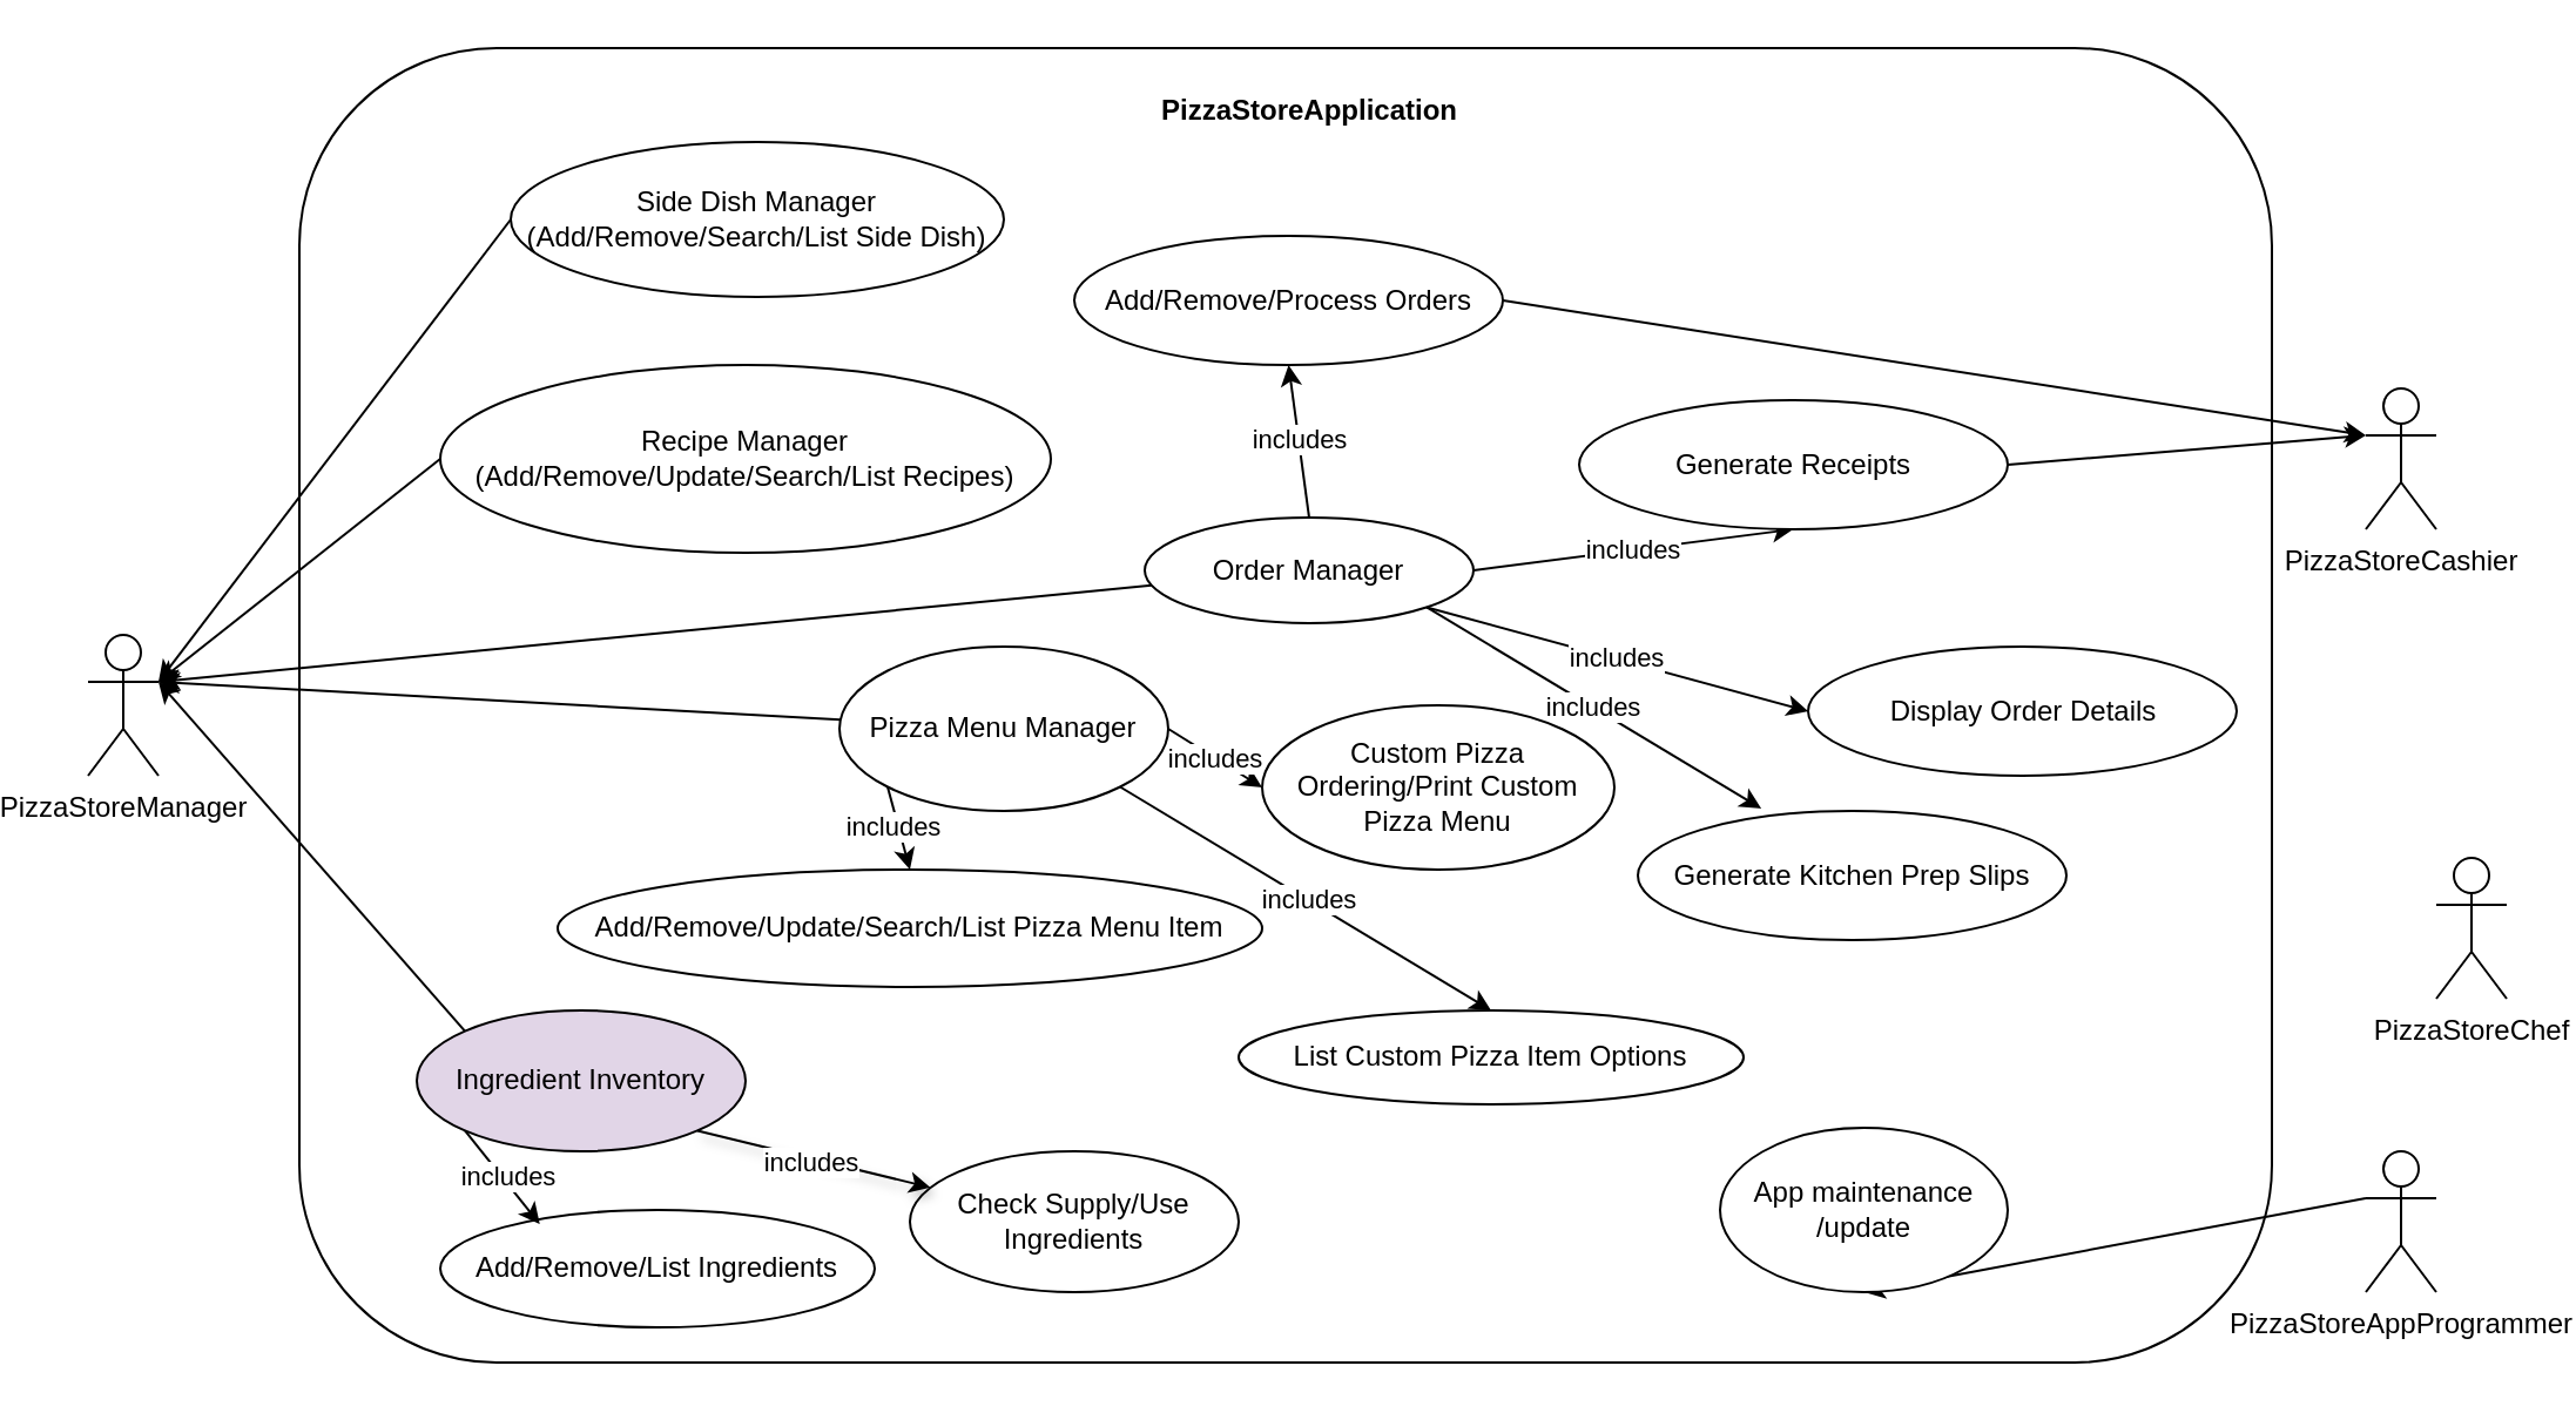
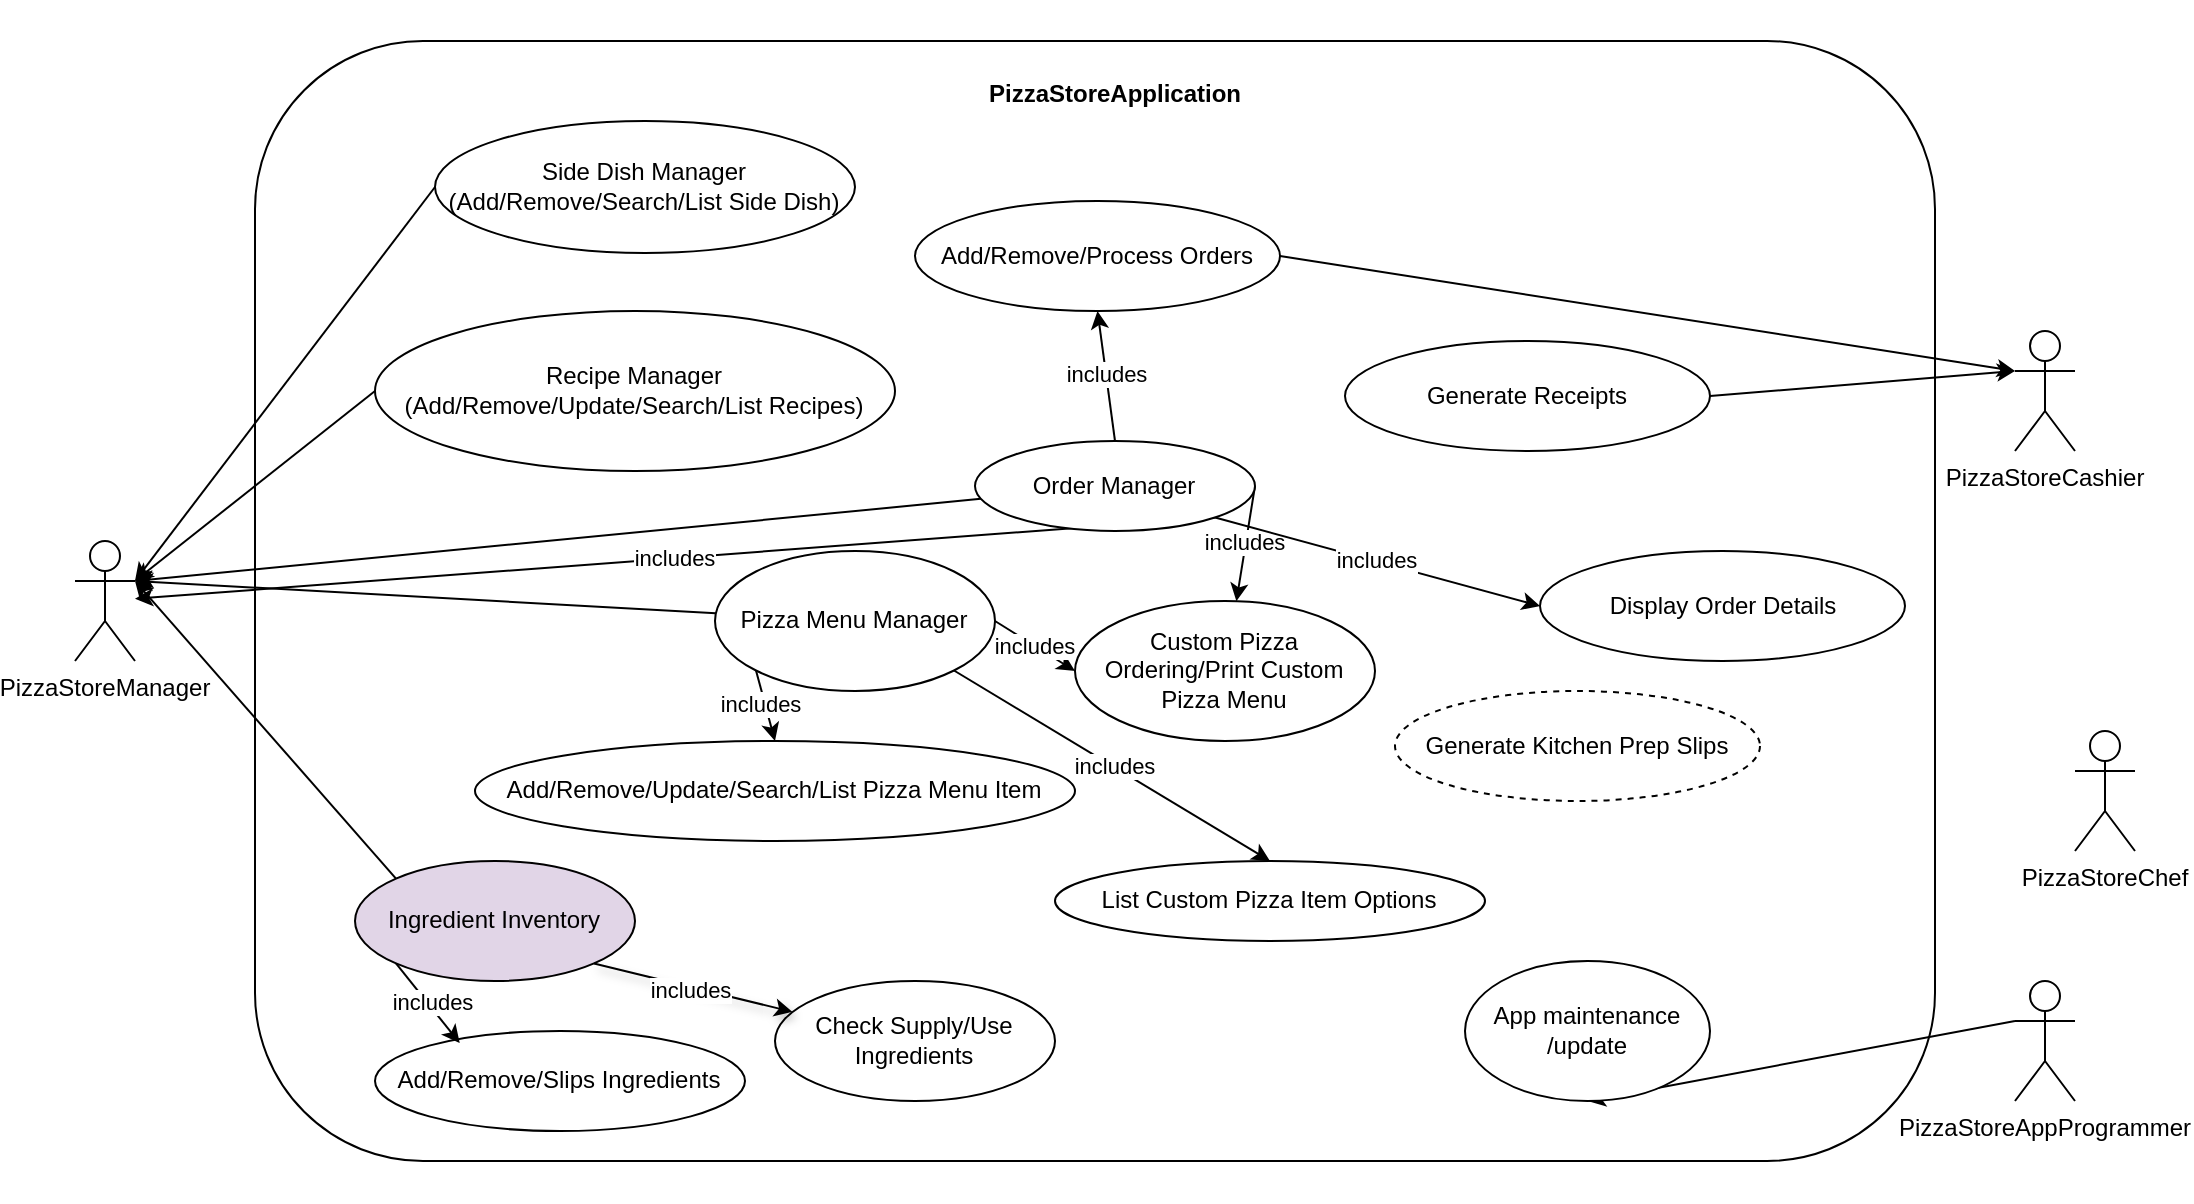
  <mxCell id="0" />
  <mxCell id="1" parent="0" />
  <mxCell id="2" value="" style="rounded=1;whiteSpace=wrap;html=1;" parent="1" vertex="1"><mxGeometry x="110" y="20" width="840" height="560" as="geometry" /></mxCell>
  <mxCell id="3" value="PizzaStoreManager" style="shape=umlActor;verticalLabelPosition=bottom;verticalAlign=top;html=1;" vertex="1" parent="1"><mxGeometry x="20" y="270" width="30" height="60" as="geometry" /></mxCell>
  <mxCell id="4" value="PizzaStoreChef" style="shape=umlActor;verticalLabelPosition=bottom;verticalAlign=top;html=1;" vertex="1" parent="1"><mxGeometry x="1020" y="365" width="30" height="60" as="geometry" /></mxCell>
  <mxCell id="5" style="edgeStyle=none;html=1;exitX=0;exitY=0.333;exitDx=0;exitDy=0;exitPerimeter=0;entryX=0.5;entryY=1;entryDx=0;entryDy=0;" edge="1" parent="1" source="6" target="39"><mxGeometry relative="1" as="geometry" /></mxCell>
  <mxCell id="6" value="PizzaStoreAppProgrammer" style="shape=umlActor;verticalLabelPosition=bottom;verticalAlign=top;html=1;" vertex="1" parent="1"><mxGeometry x="990" y="490" width="30" height="60" as="geometry" /></mxCell>
  <mxCell id="7" value="PizzaStoreApplication" style="text;align=center;fontStyle=1;verticalAlign=middle;spacingLeft=3;spacingRight=3;strokeColor=none;rotatable=0;points=[[0,0.5],[1,0.5]];portConstraint=eastwest;html=1;" vertex="1" parent="1"><mxGeometry x="500" y="34" width="80" height="26" as="geometry" /></mxCell>
  <mxCell id="8" value="PizzaStoreCashier" style="shape=umlActor;verticalLabelPosition=bottom;verticalAlign=top;html=1;" vertex="1" parent="1"><mxGeometry x="990" y="165" width="30" height="60" as="geometry" /></mxCell>
  <mxCell id="9" style="edgeStyle=none;html=1;exitX=0;exitY=0;exitDx=0;exitDy=0;entryX=1;entryY=0.333;entryDx=0;entryDy=0;entryPerimeter=0;" edge="1" parent="1" source="10" target="3"><mxGeometry relative="1" as="geometry" /></mxCell>
  <mxCell id="10" value="Ingredient Inventory" style="ellipse;whiteSpace=wrap;html=1;fillColor=#e1d5e7;" vertex="1" parent="1"><mxGeometry x="160" y="430" width="140" height="60" as="geometry" /></mxCell>
  <mxCell id="11" style="edgeStyle=none;html=1;exitX=0;exitY=0.5;exitDx=0;exitDy=0;entryX=1;entryY=0.333;entryDx=0;entryDy=0;entryPerimeter=0;" edge="1" parent="1" source="12" target="3"><mxGeometry relative="1" as="geometry" /></mxCell>
  <mxCell id="12" value="Recipe Manager&lt;br&gt;(Add/Remove/Update/Search/List Recipes)" style="ellipse;whiteSpace=wrap;html=1;" vertex="1" parent="1"><mxGeometry x="170" y="155" width="260" height="80" as="geometry" /></mxCell>
  <mxCell id="13" style="edgeStyle=none;html=1;" edge="1" parent="1" source="19"><mxGeometry relative="1" as="geometry"><mxPoint x="50" y="290" as="targetPoint" /></mxGeometry></mxCell>
  <mxCell id="14" style="edgeStyle=none;html=1;exitX=0;exitY=1;exitDx=0;exitDy=0;entryX=0.5;entryY=0;entryDx=0;entryDy=0;" edge="1" parent="1" source="19" target="35"><mxGeometry relative="1" as="geometry" /></mxCell>
  <mxCell id="15" value="includes" style="edgeLabel;html=1;align=center;verticalAlign=middle;resizable=0;points=[];" vertex="1" connectable="0" parent="14"><mxGeometry x="-0.075" y="-2" relative="1" as="geometry"><mxPoint as="offset" /></mxGeometry></mxCell>
  <mxCell id="16" style="edgeStyle=none;html=1;exitX=1;exitY=1;exitDx=0;exitDy=0;entryX=0.5;entryY=0;entryDx=0;entryDy=0;" edge="1" parent="1" source="19" target="36"><mxGeometry relative="1" as="geometry" /></mxCell>
  <mxCell id="17" value="includes" style="edgeLabel;html=1;align=center;verticalAlign=middle;resizable=0;points=[];" vertex="1" connectable="0" parent="16"><mxGeometry x="0.003" relative="1" as="geometry"><mxPoint as="offset" /></mxGeometry></mxCell>
  <mxCell id="18" value="includes" style="edgeStyle=none;html=1;exitX=1;exitY=0.5;exitDx=0;exitDy=0;entryX=0;entryY=0.5;entryDx=0;entryDy=0;" edge="1" parent="1" source="19" target="28"><mxGeometry relative="1" as="geometry" /></mxCell>
  <mxCell id="19" value="Pizza Menu Manager" style="ellipse;whiteSpace=wrap;html=1;" vertex="1" parent="1"><mxGeometry x="340" y="275" width="140" height="70" as="geometry" /></mxCell>
  <mxCell id="20" style="edgeStyle=none;html=1;exitX=0;exitY=0.5;exitDx=0;exitDy=0;" edge="1" parent="1" source="21"><mxGeometry relative="1" as="geometry"><mxPoint x="50" y="290" as="targetPoint" /></mxGeometry></mxCell>
  <mxCell id="21" value="Side Dish Manager&lt;br&gt;(Add/Remove/Search/List Side Dish)" style="ellipse;whiteSpace=wrap;html=1;" vertex="1" parent="1"><mxGeometry x="200" y="60" width="210" height="66" as="geometry" /></mxCell>
  <mxCell id="22" style="edgeStyle=none;html=1;" edge="1" parent="1" source="27"><mxGeometry relative="1" as="geometry"><mxPoint x="50" y="290" as="targetPoint" /></mxGeometry></mxCell>
  <mxCell id="23" value="includes" style="edgeStyle=none;html=1;exitX=0.5;exitY=0;exitDx=0;exitDy=0;entryX=0.5;entryY=1;entryDx=0;entryDy=0;" edge="1" parent="1" source="27" target="38"><mxGeometry relative="1" as="geometry" /></mxCell>
- <mxCell id="24" value="includes" style="edgeStyle=none;html=1;exitX=1;exitY=0.5;exitDx=0;exitDy=0;entryX=0.5;entryY=1;entryDx=0;entryDy=0;" edge="1" parent="1" source="27" target="43"><mxGeometry relative="1" as="geometry" /></mxCell>
+ <mxCell id="24" value="includes" style="edgeStyle=none;html=1;exitX=1;exitY=0.5;exitDx=0;exitDy=0;" edge="1" parent="1" source="27" target="28"><mxGeometry relative="1" as="geometry" /></mxCell>
  <mxCell id="25" value="includes" style="edgeStyle=none;html=1;exitX=1;exitY=1;exitDx=0;exitDy=0;entryX=0;entryY=0.5;entryDx=0;entryDy=0;" edge="1" parent="1" source="27" target="40"><mxGeometry relative="1" as="geometry" /></mxCell>
- <mxCell id="26" value="includes" style="edgeStyle=none;html=1;exitX=1;exitY=1;exitDx=0;exitDy=0;entryX=0.288;entryY=-0.019;entryDx=0;entryDy=0;entryPerimeter=0;" edge="1" parent="1" source="27" target="41"><mxGeometry relative="1" as="geometry" /></mxCell>
+ <mxCell id="26" value="includes" style="edgeStyle=none;html=1;exitX=1;exitY=1;exitDx=0;exitDy=0;" edge="1" parent="1" source="27" target="3"><mxGeometry relative="1" as="geometry" /></mxCell>
  <mxCell id="27" value="Order Manager" style="ellipse;whiteSpace=wrap;html=1;" vertex="1" parent="1"><mxGeometry x="470" y="220" width="140" height="45" as="geometry" /></mxCell>
  <mxCell id="28" value="Custom Pizza Ordering/Print Custom Pizza Menu" style="ellipse;whiteSpace=wrap;html=1;" vertex="1" parent="1"><mxGeometry x="520" y="300" width="150" height="70" as="geometry" /></mxCell>
- <mxCell id="29" value="Add/Remove/List Ingredients" style="ellipse;whiteSpace=wrap;html=1;" vertex="1" parent="1"><mxGeometry x="170" y="515" width="185" height="50" as="geometry" /></mxCell>
+ <mxCell id="29" value="Add/Remove/Slips Ingredients" style="ellipse;whiteSpace=wrap;html=1;" vertex="1" parent="1"><mxGeometry x="170" y="515" width="185" height="50" as="geometry" /></mxCell>
  <mxCell id="30" value="Check Supply/Use Ingredients" style="ellipse;whiteSpace=wrap;html=1;" vertex="1" parent="1"><mxGeometry x="370" y="490" width="140" height="60" as="geometry" /></mxCell>
  <mxCell id="31" style="rounded=0;orthogonalLoop=1;jettySize=auto;html=1;exitX=0;exitY=1;exitDx=0;exitDy=0;entryX=0.229;entryY=0.121;entryDx=0;entryDy=0;entryPerimeter=0;" edge="1" parent="1" source="10" target="29"><mxGeometry relative="1" as="geometry" /></mxCell>
  <mxCell id="32" value="includes" style="edgeLabel;html=1;align=center;verticalAlign=middle;resizable=0;points=[];" connectable="0" vertex="1" parent="31"><mxGeometry x="0.035" y="2" relative="1" as="geometry"><mxPoint as="offset" /></mxGeometry></mxCell>
  <mxCell id="33" style="rounded=0;orthogonalLoop=1;jettySize=auto;html=1;exitX=1;exitY=1;exitDx=0;exitDy=0;shadow=1;" edge="1" parent="1" source="10" target="30"><mxGeometry relative="1" as="geometry" /></mxCell>
  <mxCell id="34" value="includes" style="edgeLabel;html=1;align=center;verticalAlign=middle;resizable=0;points=[];" connectable="0" vertex="1" parent="33"><mxGeometry x="-0.026" y="-2" relative="1" as="geometry"><mxPoint y="-1" as="offset" /></mxGeometry></mxCell>
  <mxCell id="35" value="Add/Remove/Update/Search/List Pizza Menu Item" style="ellipse;whiteSpace=wrap;html=1;" vertex="1" parent="1"><mxGeometry x="220" y="370" width="300" height="50" as="geometry" /></mxCell>
  <mxCell id="36" value="List Custom Pizza Item Options" style="ellipse;whiteSpace=wrap;html=1;" vertex="1" parent="1"><mxGeometry x="510" y="430" width="215" height="40" as="geometry" /></mxCell>
  <mxCell id="37" style="edgeStyle=none;html=1;exitX=1;exitY=0.5;exitDx=0;exitDy=0;entryX=0;entryY=0.333;entryDx=0;entryDy=0;entryPerimeter=0;" edge="1" parent="1" source="38" target="8"><mxGeometry relative="1" as="geometry" /></mxCell>
  <mxCell id="38" value="Add/Remove/Process Orders" style="ellipse;whiteSpace=wrap;html=1;" vertex="1" parent="1"><mxGeometry x="440" y="100" width="182.5" height="55" as="geometry" /></mxCell>
  <mxCell id="39" value="App maintenance /update" style="ellipse;whiteSpace=wrap;html=1;" vertex="1" parent="1"><mxGeometry x="715" y="480" width="122.5" height="70" as="geometry" /></mxCell>
  <mxCell id="40" value="Display Order Details" style="ellipse;whiteSpace=wrap;html=1;" vertex="1" parent="1"><mxGeometry x="752.5" y="275" width="182.5" height="55" as="geometry" /></mxCell>
- <mxCell id="41" value="Generate Kitchen Prep Slips" style="ellipse;whiteSpace=wrap;html=1;" vertex="1" parent="1"><mxGeometry x="680" y="345" width="182.5" height="55" as="geometry" /></mxCell>
+ <mxCell id="41" value="Generate Kitchen Prep Slips" style="ellipse;whiteSpace=wrap;html=1;dashed=1;" vertex="1" parent="1"><mxGeometry x="680" y="345" width="182.5" height="55" as="geometry" /></mxCell>
  <mxCell id="42" style="edgeStyle=none;html=1;exitX=1;exitY=0.5;exitDx=0;exitDy=0;entryX=0;entryY=0.333;entryDx=0;entryDy=0;entryPerimeter=0;" edge="1" parent="1" source="43" target="8"><mxGeometry relative="1" as="geometry" /></mxCell>
  <mxCell id="43" value="Generate Receipts" style="ellipse;whiteSpace=wrap;html=1;" vertex="1" parent="1"><mxGeometry x="655" y="170" width="182.5" height="55" as="geometry" /></mxCell>
